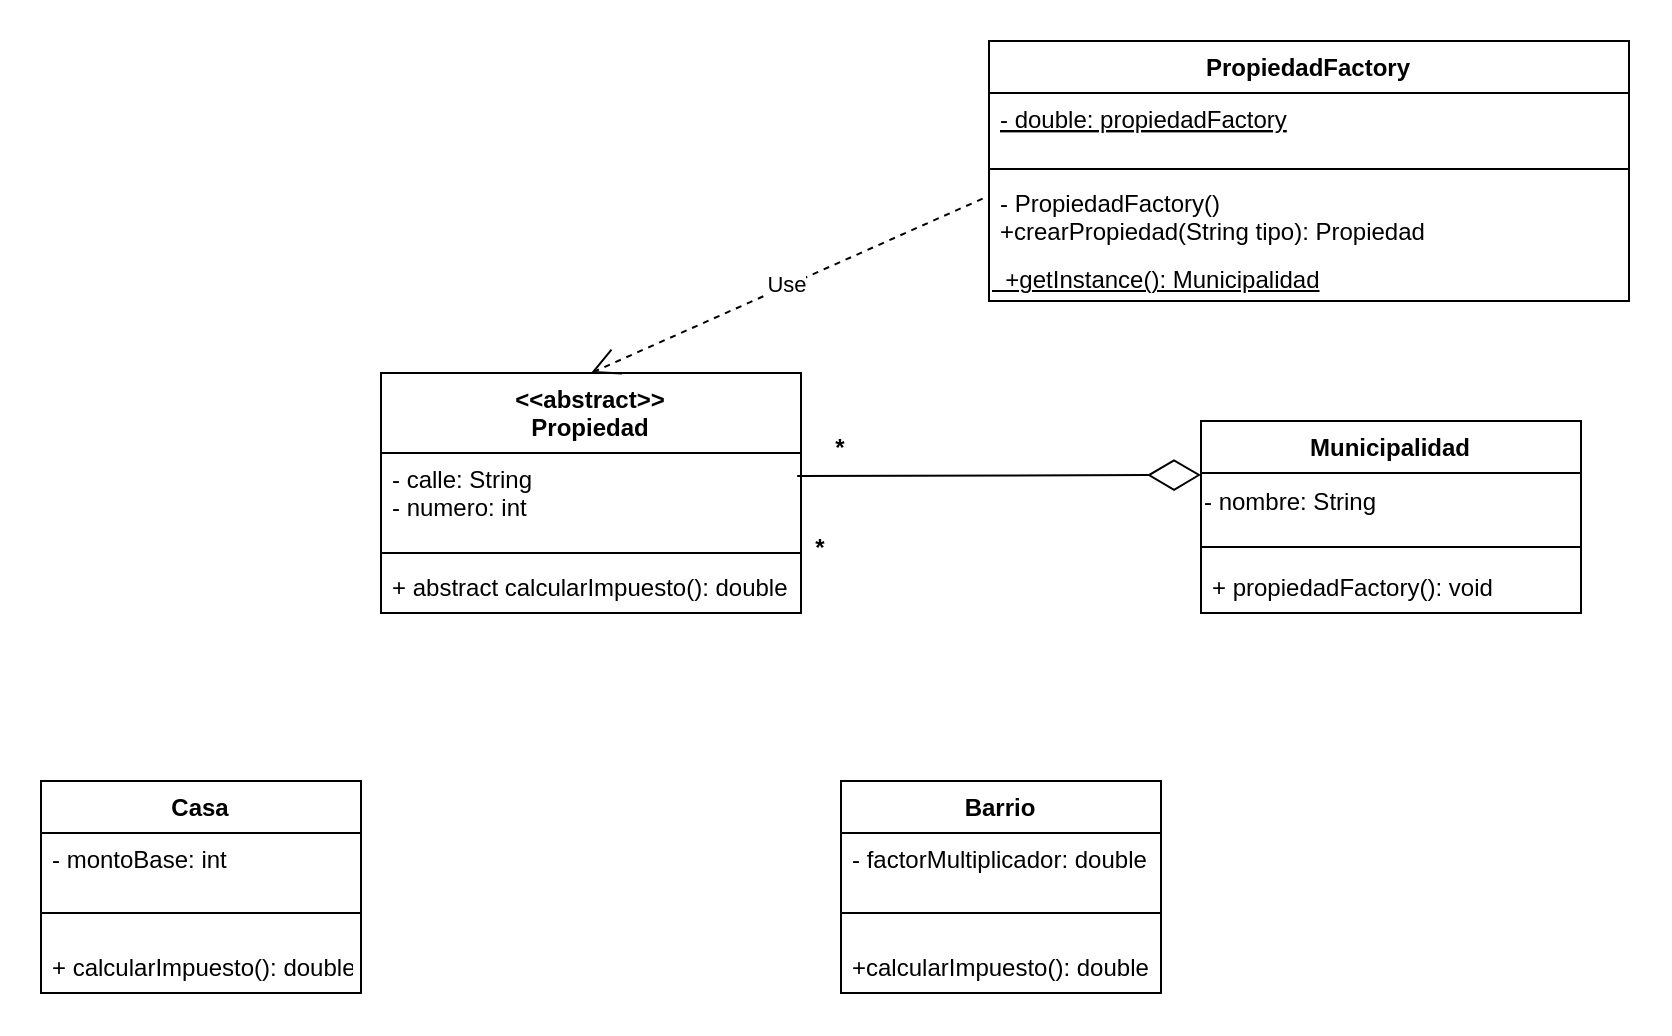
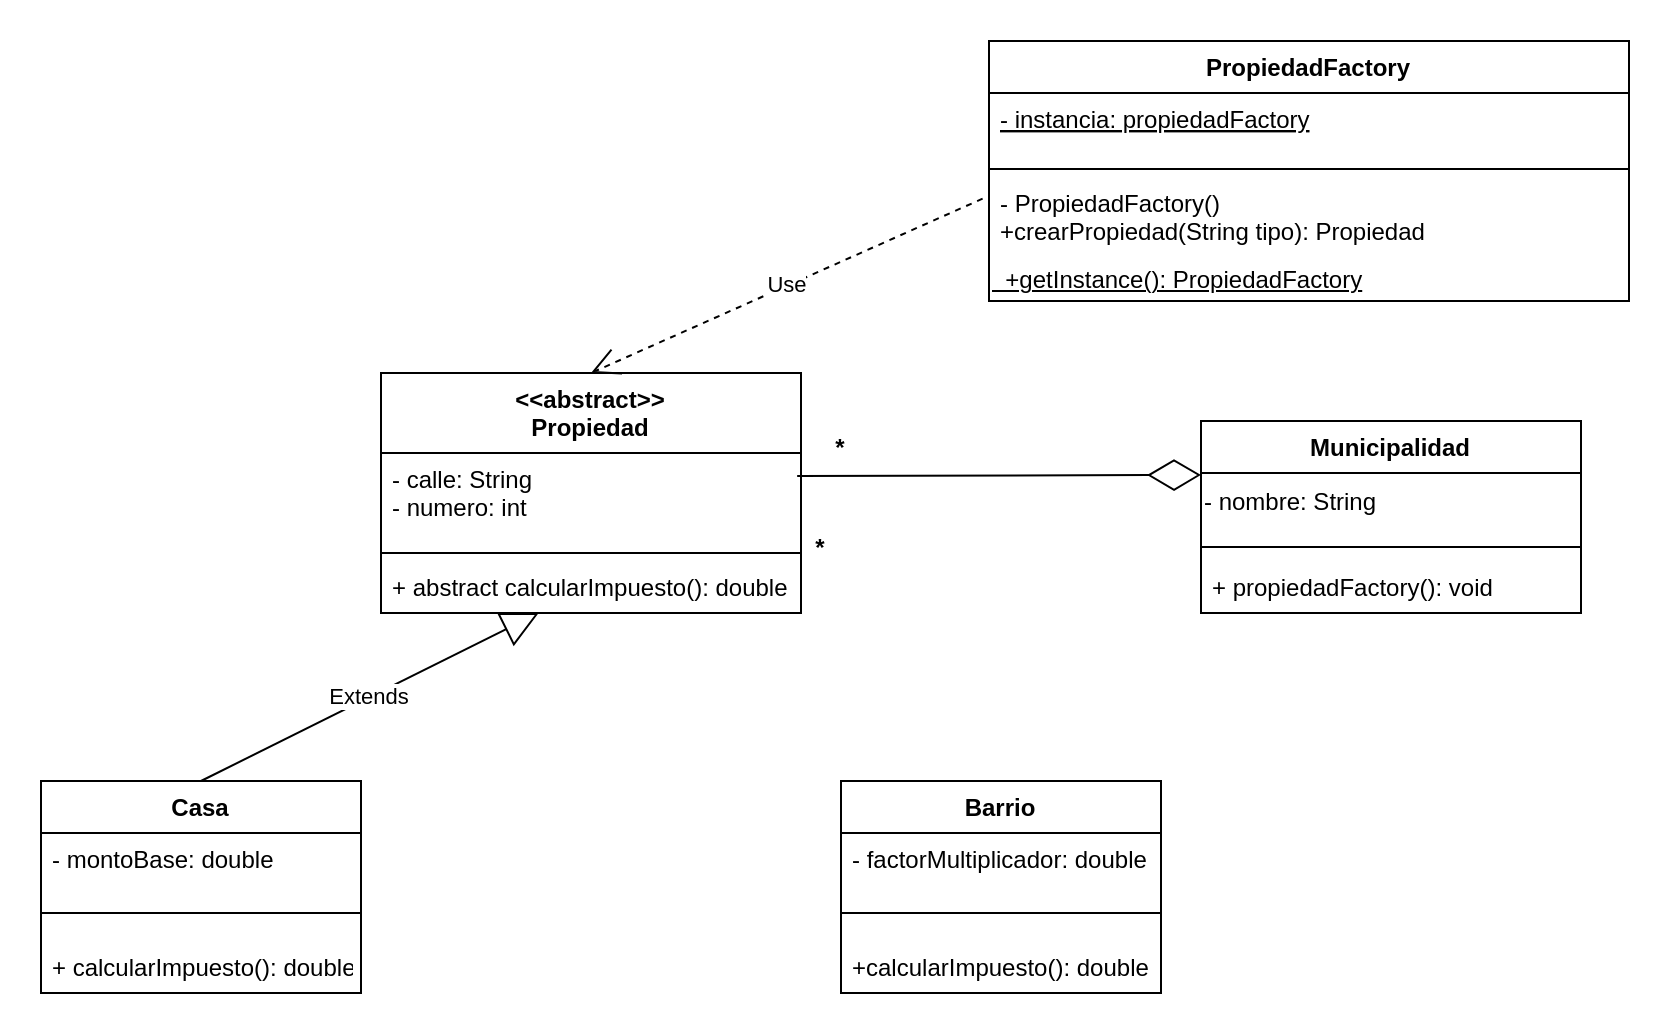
  <mxCell id="0" />
  <mxCell id="1" parent="0" />
  <mxCell id="2" value="&lt;&lt;abstract&gt;&gt;&#10;Propiedad" style="swimlane;fontStyle=1;align=center;verticalAlign=top;childLayout=stackLayout;horizontal=1;startSize=40;horizontalStack=0;resizeParent=1;resizeParentMax=0;resizeLast=0;collapsible=1;marginBottom=0;" parent="1" vertex="1"><mxGeometry x="190" y="186" width="210" height="120" as="geometry" /></mxCell>
  <mxCell id="3" value="- calle: String&#10;- numero: int" style="text;strokeColor=none;fillColor=none;align=left;verticalAlign=top;spacingLeft=4;spacingRight=4;overflow=hidden;rotatable=0;points=[[0,0.5],[1,0.5]];portConstraint=eastwest;" parent="2" vertex="1"><mxGeometry y="40" width="210" height="46" as="geometry" /></mxCell>
  <mxCell id="4" value="" style="line;strokeWidth=1;fillColor=none;align=left;verticalAlign=middle;spacingTop=-1;spacingLeft=3;spacingRight=3;rotatable=0;labelPosition=right;points=[];portConstraint=eastwest;strokeColor=inherit;" parent="2" vertex="1"><mxGeometry y="86" width="210" height="8" as="geometry" /></mxCell>
  <mxCell id="5" value="+ abstract calcularImpuesto(): double" style="text;strokeColor=none;fillColor=none;align=left;verticalAlign=top;spacingLeft=4;spacingRight=4;overflow=hidden;rotatable=0;points=[[0,0.5],[1,0.5]];portConstraint=eastwest;" parent="2" vertex="1"><mxGeometry y="94" width="210" height="26" as="geometry" /></mxCell>
  <mxCell id="6" value="PropiedadFactory" style="swimlane;fontStyle=1;align=center;verticalAlign=top;childLayout=stackLayout;horizontal=1;startSize=26;horizontalStack=0;resizeParent=1;resizeParentMax=0;resizeLast=0;collapsible=1;marginBottom=0;" parent="1" vertex="1"><mxGeometry x="494" width="320" height="130" as="geometry" y="20" /></mxCell>
- <mxCell id="7" value="- double: propiedadFactory" style="text;strokeColor=none;fillColor=none;align=left;verticalAlign=top;spacingLeft=4;spacingRight=4;overflow=hidden;rotatable=0;points=[[0,0.5],[1,0.5]];portConstraint=eastwest;fontStyle=4" parent="6" vertex="1"><mxGeometry y="26" width="320" height="34" as="geometry" /></mxCell>
+ <mxCell id="7" value="- instancia: propiedadFactory" style="text;strokeColor=none;fillColor=none;align=left;verticalAlign=top;spacingLeft=4;spacingRight=4;overflow=hidden;rotatable=0;points=[[0,0.5],[1,0.5]];portConstraint=eastwest;fontStyle=4" parent="6" vertex="1"><mxGeometry y="26" width="320" height="34" as="geometry" /></mxCell>
  <mxCell id="8" value="" style="line;strokeWidth=1;fillColor=none;align=left;verticalAlign=middle;spacingTop=-1;spacingLeft=3;spacingRight=3;rotatable=0;labelPosition=right;points=[];portConstraint=eastwest;strokeColor=inherit;" parent="6" vertex="1"><mxGeometry y="60" width="320" height="8" as="geometry" /></mxCell>
  <mxCell id="9" value="- PropiedadFactory()&#10;+crearPropiedad(String tipo): Propiedad" style="text;strokeColor=none;fillColor=none;align=left;verticalAlign=top;spacingLeft=4;spacingRight=4;overflow=hidden;rotatable=0;points=[[0,0.5],[1,0.5]];portConstraint=eastwest;" parent="6" vertex="1"><mxGeometry y="68" width="320" height="42" as="geometry" /></mxCell>
- <mxCell id="10" value="&lt;span style=&quot;&quot;&gt;&amp;nbsp; +getInstance(): Municipalidad&lt;/span&gt;" style="text;html=1;strokeColor=none;fillColor=none;align=left;verticalAlign=middle;whiteSpace=wrap;rounded=0;fontStyle=4" parent="6" vertex="1"><mxGeometry y="110" width="320" height="20" as="geometry" /></mxCell>
+ <mxCell id="10" value="&lt;span style=&quot;&quot;&gt;&amp;nbsp; +getInstance(): PropiedadFactory&lt;/span&gt;" style="text;html=1;strokeColor=none;fillColor=none;align=left;verticalAlign=middle;whiteSpace=wrap;rounded=0;fontStyle=4" parent="6" vertex="1"><mxGeometry y="110" width="320" height="20" as="geometry" /></mxCell>
  <mxCell id="11" value="Casa" style="swimlane;fontStyle=1;align=center;verticalAlign=top;childLayout=stackLayout;horizontal=1;startSize=26;horizontalStack=0;resizeParent=1;resizeParentMax=0;resizeLast=0;collapsible=1;marginBottom=0;" parent="1" vertex="1"><mxGeometry x="20" y="390" width="160" height="106" as="geometry" /></mxCell>
- <mxCell id="12" value="- montoBase: int" style="text;strokeColor=none;fillColor=none;align=left;verticalAlign=top;spacingLeft=4;spacingRight=4;overflow=hidden;rotatable=0;points=[[0,0.5],[1,0.5]];portConstraint=eastwest;" parent="11" vertex="1"><mxGeometry y="26" width="160" height="26" as="geometry" /></mxCell>
+ <mxCell id="12" value="- montoBase: double" style="text;strokeColor=none;fillColor=none;align=left;verticalAlign=top;spacingLeft=4;spacingRight=4;overflow=hidden;rotatable=0;points=[[0,0.5],[1,0.5]];portConstraint=eastwest;" parent="11" vertex="1"><mxGeometry y="26" width="160" height="26" as="geometry" /></mxCell>
  <mxCell id="13" value="" style="line;strokeWidth=1;fillColor=none;align=left;verticalAlign=middle;spacingTop=-1;spacingLeft=3;spacingRight=3;rotatable=0;labelPosition=right;points=[];portConstraint=eastwest;strokeColor=inherit;" parent="11" vertex="1"><mxGeometry y="52" width="160" height="28" as="geometry" /></mxCell>
  <mxCell id="14" value="+ calcularImpuesto(): double" style="text;strokeColor=none;fillColor=none;align=left;verticalAlign=top;spacingLeft=4;spacingRight=4;overflow=hidden;rotatable=0;points=[[0,0.5],[1,0.5]];portConstraint=eastwest;" parent="11" vertex="1"><mxGeometry y="80" width="160" height="26" as="geometry" /></mxCell>
  <mxCell id="15" value="Municipalidad" style="swimlane;fontStyle=1;align=center;verticalAlign=top;childLayout=stackLayout;horizontal=1;startSize=26;horizontalStack=0;resizeParent=1;resizeParentMax=0;resizeLast=0;collapsible=1;marginBottom=0;" parent="1" vertex="1"><mxGeometry x="600" y="210" width="190" height="96" as="geometry" /></mxCell>
  <mxCell id="16" value="- nombre: String" style="text;html=1;align=left;verticalAlign=middle;resizable=0;points=[];autosize=1;strokeColor=none;fillColor=none;" parent="15" vertex="1"><mxGeometry y="26" width="190" height="30" as="geometry" /></mxCell>
  <mxCell id="17" value="" style="line;strokeWidth=1;fillColor=none;align=left;verticalAlign=middle;spacingTop=-1;spacingLeft=3;spacingRight=3;rotatable=0;labelPosition=right;points=[];portConstraint=eastwest;strokeColor=inherit;" parent="15" vertex="1"><mxGeometry y="56" width="190" height="14" as="geometry" /></mxCell>
  <mxCell id="18" value="+ propiedadFactory(): void" style="text;strokeColor=none;fillColor=none;align=left;verticalAlign=top;spacingLeft=4;spacingRight=4;overflow=hidden;rotatable=0;points=[[0,0.5],[1,0.5]];portConstraint=eastwest;" parent="15" vertex="1"><mxGeometry y="70" width="190" height="26" as="geometry" /></mxCell>
  <mxCell id="19" value="Use" style="endArrow=open;endSize=12;dashed=1;html=1;rounded=0;entryX=0.5;entryY=0;entryDx=0;entryDy=0;exitX=-0.01;exitY=0.258;exitDx=0;exitDy=0;exitPerimeter=0;" parent="1" source="9" target="2" edge="1"><mxGeometry width="160" relative="1" as="geometry"><mxPoint x="410" y="270" as="sourcePoint" /><mxPoint x="570" y="270" as="targetPoint" /></mxGeometry></mxCell>
  <mxCell id="20" value="*" style="text;align=center;fontStyle=1;verticalAlign=middle;spacingLeft=3;spacingRight=3;strokeColor=none;rotatable=0;points=[[0,0.5],[1,0.5]];portConstraint=eastwest;" parent="1" vertex="1"><mxGeometry x="370" y="260" width="80" height="26" as="geometry" /></mxCell>
+ <mxCell id="21" value="Extends" style="endArrow=block;endSize=16;endFill=0;html=1;rounded=0;exitX=0.5;exitY=0;exitDx=0;exitDy=0;" parent="1" source="11" target="5" edge="1"><mxGeometry width="160" relative="1" as="geometry"><mxPoint x="410" y="270" as="sourcePoint" /><mxPoint x="300" y="280" as="targetPoint" /></mxGeometry></mxCell>
  <mxCell id="22" value="Barrio" style="swimlane;fontStyle=1;align=center;verticalAlign=top;childLayout=stackLayout;horizontal=1;startSize=26;horizontalStack=0;resizeParent=1;resizeParentMax=0;resizeLast=0;collapsible=1;marginBottom=0;" parent="1" vertex="1"><mxGeometry x="420" y="390" width="160" height="106" as="geometry" /></mxCell>
  <mxCell id="23" value="- factorMultiplicador: double" style="text;strokeColor=none;fillColor=none;align=left;verticalAlign=top;spacingLeft=4;spacingRight=4;overflow=hidden;rotatable=0;points=[[0,0.5],[1,0.5]];portConstraint=eastwest;" parent="22" vertex="1"><mxGeometry y="26" width="160" height="26" as="geometry" /></mxCell>
  <mxCell id="24" value="" style="line;strokeWidth=1;fillColor=none;align=left;verticalAlign=middle;spacingTop=-1;spacingLeft=3;spacingRight=3;rotatable=0;labelPosition=right;points=[];portConstraint=eastwest;strokeColor=inherit;" parent="22" vertex="1"><mxGeometry y="52" width="160" height="28" as="geometry" /></mxCell>
  <mxCell id="25" value="+calcularImpuesto(): double" style="text;strokeColor=none;fillColor=none;align=left;verticalAlign=top;spacingLeft=4;spacingRight=4;overflow=hidden;rotatable=0;points=[[0,0.5],[1,0.5]];portConstraint=eastwest;" parent="22" vertex="1"><mxGeometry y="80" width="160" height="26" as="geometry" /></mxCell>
  <mxCell id="26" value="*" style="text;align=center;fontStyle=1;verticalAlign=middle;spacingLeft=3;spacingRight=3;strokeColor=none;rotatable=0;points=[[0,0.5],[1,0.5]];portConstraint=eastwest;" parent="1" vertex="1"><mxGeometry x="380" y="210" width="80" height="26" as="geometry" /></mxCell>
  <mxCell id="27" value="" style="endArrow=diamondThin;endFill=0;endSize=24;html=1;rounded=0;exitX=0.226;exitY=1.056;exitDx=0;exitDy=0;exitPerimeter=0;" edge="1" parent="1" source="26"><mxGeometry width="160" relative="1" as="geometry"><mxPoint x="440.48" y="170.268" as="sourcePoint" /><mxPoint x="600" y="237" as="targetPoint" /><Array as="points" /></mxGeometry></mxCell>
